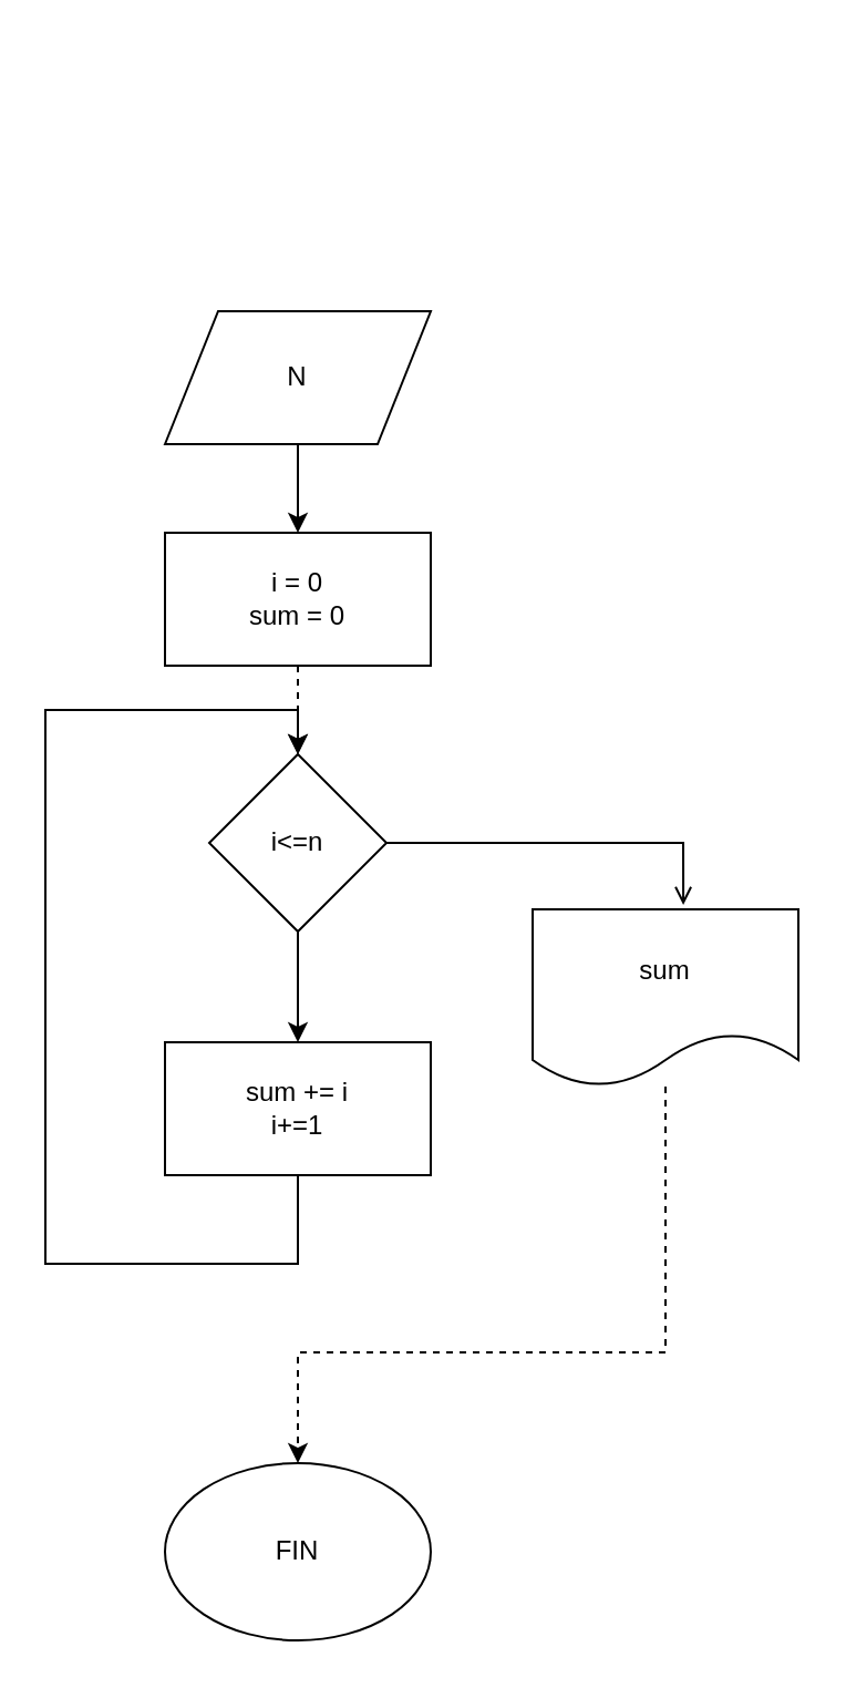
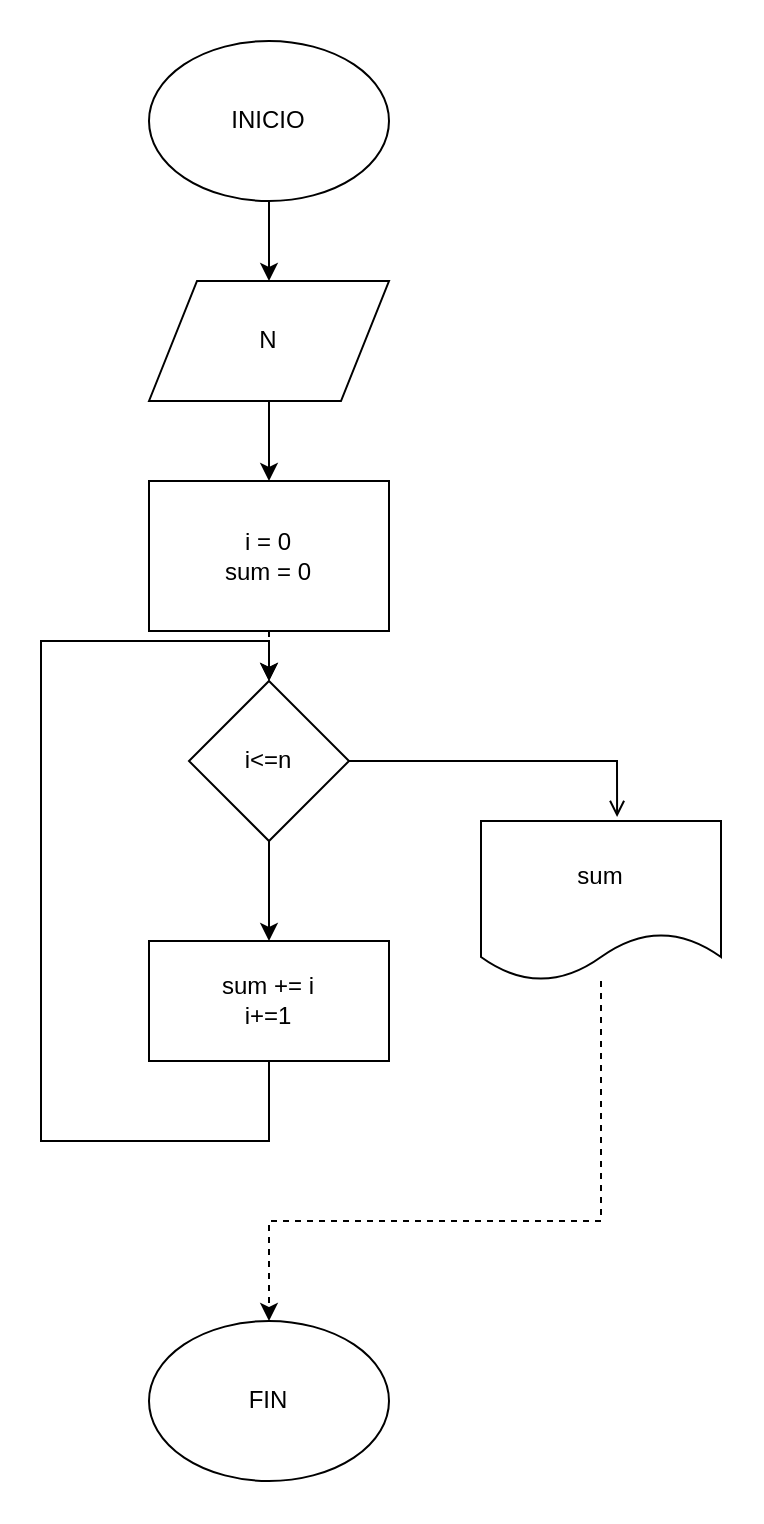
  <mxCell id="0" />
  <mxCell id="1" parent="0" />
+ <mxCell id="2" style="edgeStyle=orthogonalEdgeStyle;rounded=0;orthogonalLoop=1;jettySize=auto;html=1;entryX=0.5;entryY=0;entryDx=0;entryDy=0;" parent="1" source="3" target="5" edge="1"><mxGeometry relative="1" as="geometry" /></mxCell>
+ <mxCell id="3" value="INICIO" style="ellipse;whiteSpace=wrap;html=1;" parent="1" vertex="1"><mxGeometry x="74" y="20" width="120" height="80" as="geometry" /></mxCell>
  <mxCell id="4" style="edgeStyle=orthogonalEdgeStyle;rounded=0;orthogonalLoop=1;jettySize=auto;html=1;entryX=0.5;entryY=0;entryDx=0;entryDy=0;" parent="1" source="5" target="7" edge="1"><mxGeometry relative="1" as="geometry" /></mxCell>
  <mxCell id="5" value="N" style="shape=parallelogram;perimeter=parallelogramPerimeter;whiteSpace=wrap;html=1;" parent="1" vertex="1"><mxGeometry x="74" y="140" width="120" height="60" as="geometry" /></mxCell>
  <mxCell id="6" style="edgeStyle=orthogonalEdgeStyle;rounded=0;orthogonalLoop=1;jettySize=auto;html=1;entryX=0.5;entryY=0;entryDx=0;entryDy=0;dashed=1;" parent="1" source="7" target="10" edge="1"><mxGeometry relative="1" as="geometry" /></mxCell>
- <mxCell id="7" value="i = 0&lt;br&gt;sum = 0" style="rounded=0;whiteSpace=wrap;html=1;" parent="1" vertex="1"><mxGeometry x="74" y="240" width="120" height="60" as="geometry" /></mxCell>
+ <mxCell id="7" value="i = 0&lt;br&gt;sum = 0" style="rounded=0;whiteSpace=wrap;html=1;" parent="1" vertex="1"><mxGeometry x="74" y="240" width="120" height="75" as="geometry" /></mxCell>
  <mxCell id="8" style="edgeStyle=orthogonalEdgeStyle;rounded=0;orthogonalLoop=1;jettySize=auto;html=1;entryX=0.5;entryY=0;entryDx=0;entryDy=0;" parent="1" source="10" target="12" edge="1"><mxGeometry relative="1" as="geometry" /></mxCell>
  <mxCell id="9" value="" style="edgeStyle=orthogonalEdgeStyle;rounded=0;orthogonalLoop=1;jettySize=auto;html=1;entryX=0.567;entryY=-0.025;entryDx=0;entryDy=0;entryPerimeter=0;endArrow=open;" parent="1" source="10" target="14" edge="1"><mxGeometry relative="1" as="geometry"><mxPoint x="254" y="380" as="targetPoint" /><Array as="points"><mxPoint x="308" y="380" /></Array></mxGeometry></mxCell>
  <mxCell id="10" value="i&amp;lt;=n" style="rhombus;whiteSpace=wrap;html=1;" parent="1" vertex="1"><mxGeometry x="94" y="340" width="80" height="80" as="geometry" /></mxCell>
  <mxCell id="11" style="edgeStyle=orthogonalEdgeStyle;rounded=0;orthogonalLoop=1;jettySize=auto;html=1;" parent="1" source="12" target="10" edge="1"><mxGeometry relative="1" as="geometry"><Array as="points"><mxPoint x="134" y="570" /><mxPoint x="20" y="570" /><mxPoint x="20" y="320" /><mxPoint x="134" y="320" /></Array></mxGeometry></mxCell>
  <mxCell id="12" value="sum += i&lt;br&gt;i+=1" style="rounded=0;whiteSpace=wrap;html=1;" parent="1" vertex="1"><mxGeometry x="74" y="470" width="120" height="60" as="geometry" /></mxCell>
  <mxCell id="13" style="edgeStyle=orthogonalEdgeStyle;rounded=0;orthogonalLoop=1;jettySize=auto;html=1;dashed=1;" parent="1" source="14" target="15" edge="1"><mxGeometry relative="1" as="geometry"><Array as="points"><mxPoint x="300" y="610" /><mxPoint x="134" y="610" /></Array></mxGeometry></mxCell>
  <mxCell id="14" value="sum" style="shape=document;whiteSpace=wrap;html=1;boundedLbl=1;" parent="1" vertex="1"><mxGeometry x="240" y="410" width="120" height="80" as="geometry" /></mxCell>
  <mxCell id="15" value="FIN" style="ellipse;whiteSpace=wrap;html=1;" parent="1" vertex="1"><mxGeometry x="74" y="660" width="120" height="80" as="geometry" /></mxCell>
